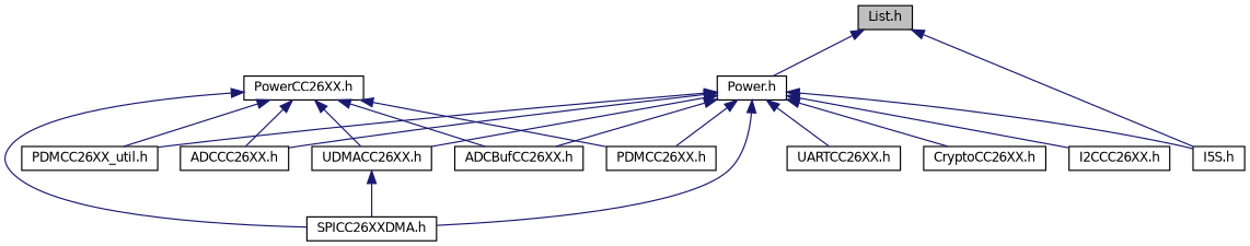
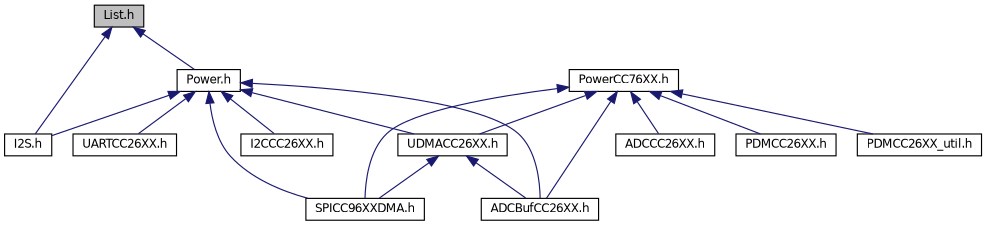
  digraph {
    node [color=black fillcolor=white fontname=Helvetica fontsize=10 shape=record style=filled]
    edge [color=midnightblue dir=back fontname=Helvetica fontsize=10 labelfontname=Helvetica labelfontsize=10 style=solid]
    n1 [fillcolor=grey75 fontcolor=black height=0.2 label="List.h" width=0.4]
-   n2 [height=0.2 label="I5S.h" width=0.4]
+   n2 [height=0.2 label="I2S.h" width=0.4]
    n3 [height=0.2 label="Power.h" width=0.4]
    n4 [height=0.2 label="ADCCC26XX.h" width=0.4]
    n5 [height=0.2 label="ADCBufCC26XX.h" width=0.4]
-   n6 [height=0.2 label="CryptoCC26XX.h" width=0.4]
    n7 [height=0.2 label="UDMACC26XX.h" width=0.4]
-   n8 [height=0.2 label="SPICC26XXDMA.h" width=0.4]
+   n8 [height=0.2 label="SPICC96XXDMA.h" width=0.4]
    n9 [height=0.2 label="I2CCC26XX.h" width=0.4]
    n10 [height=0.2 label="PDMCC26XX.h" width=0.4]
    n11 [height=0.2 label="PDMCC26XX_util.h" width=0.4]
    n12 [height=0.2 label="UARTCC26XX.h" width=0.4]
-   n13 [height=0.2 label="PowerCC26XX.h" width=0.4]
+   n13 [height=0.2 label="PowerCC76XX.h" width=0.4]
    n1 -> n2
    n1 -> n3
    n3 -> n2
-   n3 -> n4
    n3 -> n5
-   n3 -> n6
    n3 -> n7
    n3 -> n8
    n3 -> n9
-   n3 -> n10
-   n3 -> n11
    n3 -> n12
+   n7 -> n5
    n7 -> n8
    n13 -> n4
    n13 -> n5
    n13 -> n7
    n13 -> n8
    n13 -> n10
    n13 -> n11
  }
